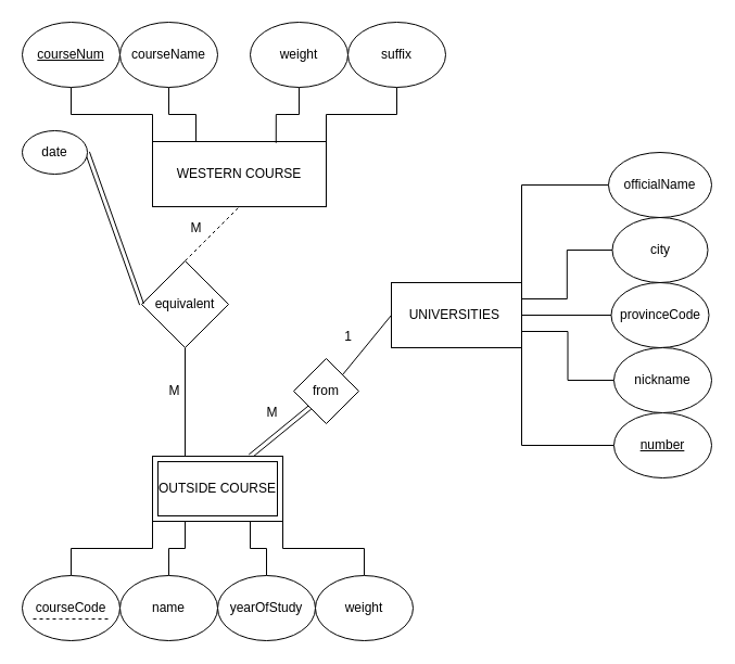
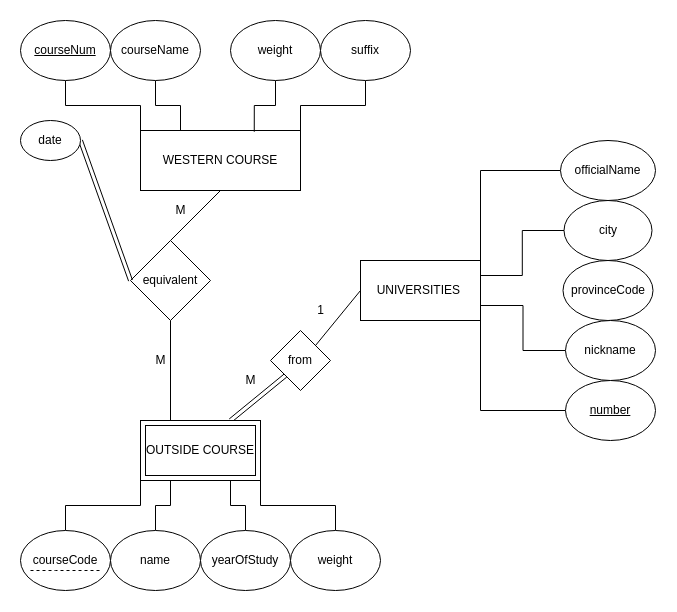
  <mxCell id="0" />
  <mxCell id="1" parent="0" />
  <mxCell id="2" value="" style="rounded=0;whiteSpace=wrap;html=1;" vertex="1" parent="1"><mxGeometry x="370" y="265" width="100" height="50" as="geometry" /></mxCell>
  <mxCell id="3" value="WESTERN COURSE" style="rounded=0;whiteSpace=wrap;html=1;" vertex="1" parent="1"><mxGeometry x="140" y="130" width="160" height="60" as="geometry" /></mxCell>
  <mxCell id="4" style="rounded=0;orthogonalLoop=1;jettySize=auto;html=1;exitX=0.75;exitY=0;exitDx=0;exitDy=0;entryX=0;entryY=1;entryDx=0;entryDy=0;endArrow=none;endFill=0;shape=link;" edge="1" parent="1" source="6" target="36"><mxGeometry relative="1" as="geometry" /></mxCell>
  <mxCell id="5" style="edgeStyle=none;rounded=0;orthogonalLoop=1;jettySize=auto;html=1;exitX=0.25;exitY=0;exitDx=0;exitDy=0;entryX=0.5;entryY=1;entryDx=0;entryDy=0;endArrow=none;endFill=0;" edge="1" parent="1" source="6" target="38"><mxGeometry relative="1" as="geometry" /></mxCell>
  <mxCell id="6" value="" style="rounded=0;whiteSpace=wrap;html=1;" vertex="1" parent="1"><mxGeometry x="140" y="420" width="120" height="60" as="geometry" /></mxCell>
  <mxCell id="7" value="UNIVERSITIES&amp;nbsp;" style="rounded=0;whiteSpace=wrap;html=1;" vertex="1" parent="1"><mxGeometry x="360" y="260" width="120" height="60" as="geometry" /></mxCell>
  <mxCell id="8" style="edgeStyle=orthogonalEdgeStyle;rounded=0;orthogonalLoop=1;jettySize=auto;html=1;exitX=0.5;exitY=1;exitDx=0;exitDy=0;entryX=0;entryY=0;entryDx=0;entryDy=0;endArrow=none;endFill=0;" edge="1" parent="1" source="9" target="3"><mxGeometry relative="1" as="geometry" /></mxCell>
  <mxCell id="9" value="&lt;u&gt;courseNum&lt;/u&gt;" style="ellipse;whiteSpace=wrap;html=1;" vertex="1" parent="1"><mxGeometry x="20" y="20" width="90" height="60" as="geometry" /></mxCell>
  <mxCell id="10" style="edgeStyle=orthogonalEdgeStyle;rounded=0;orthogonalLoop=1;jettySize=auto;html=1;exitX=0.5;exitY=1;exitDx=0;exitDy=0;endArrow=none;endFill=0;entryX=0.25;entryY=0;entryDx=0;entryDy=0;" edge="1" parent="1" source="11" target="3"><mxGeometry relative="1" as="geometry"><mxPoint x="190" y="140" as="targetPoint" /></mxGeometry></mxCell>
  <mxCell id="11" value="courseName" style="ellipse;whiteSpace=wrap;html=1;" vertex="1" parent="1"><mxGeometry x="110" y="20" width="90" height="60" as="geometry" /></mxCell>
  <mxCell id="12" style="edgeStyle=orthogonalEdgeStyle;rounded=0;orthogonalLoop=1;jettySize=auto;html=1;exitX=0.5;exitY=1;exitDx=0;exitDy=0;endArrow=none;endFill=0;entryX=0.711;entryY=0.021;entryDx=0;entryDy=0;entryPerimeter=0;" edge="1" parent="1" source="13" target="3"><mxGeometry relative="1" as="geometry"><mxPoint x="220" y="130" as="targetPoint" /></mxGeometry></mxCell>
  <mxCell id="13" value="weight" style="ellipse;whiteSpace=wrap;html=1;" vertex="1" parent="1"><mxGeometry x="230" y="20" width="90" height="60" as="geometry" /></mxCell>
  <mxCell id="14" style="edgeStyle=orthogonalEdgeStyle;rounded=0;orthogonalLoop=1;jettySize=auto;html=1;exitX=0.5;exitY=1;exitDx=0;exitDy=0;entryX=1;entryY=0;entryDx=0;entryDy=0;endArrow=none;endFill=0;" edge="1" parent="1" source="15" target="3"><mxGeometry relative="1" as="geometry" /></mxCell>
  <mxCell id="15" value="suffix" style="ellipse;whiteSpace=wrap;html=1;" vertex="1" parent="1"><mxGeometry x="320" y="20" width="90" height="60" as="geometry" /></mxCell>
  <mxCell id="16" style="edgeStyle=orthogonalEdgeStyle;rounded=0;orthogonalLoop=1;jettySize=auto;html=1;exitX=0;exitY=0.5;exitDx=0;exitDy=0;entryX=1;entryY=0;entryDx=0;entryDy=0;endArrow=none;endFill=0;" edge="1" parent="1" source="17" target="7"><mxGeometry relative="1" as="geometry" /></mxCell>
  <mxCell id="17" value="officialName" style="ellipse;whiteSpace=wrap;html=1;" vertex="1" parent="1"><mxGeometry x="560" y="140" width="95" height="60" as="geometry" /></mxCell>
  <mxCell id="18" style="edgeStyle=orthogonalEdgeStyle;rounded=0;orthogonalLoop=1;jettySize=auto;html=1;exitX=0;exitY=0.5;exitDx=0;exitDy=0;entryX=1;entryY=0.25;entryDx=0;entryDy=0;endArrow=none;endFill=0;" edge="1" parent="1" source="19" target="7"><mxGeometry relative="1" as="geometry" /></mxCell>
  <mxCell id="19" value="city" style="ellipse;whiteSpace=wrap;html=1;" vertex="1" parent="1"><mxGeometry x="563.5" y="200" width="88" height="60" as="geometry" /></mxCell>
- <mxCell id="20" style="edgeStyle=orthogonalEdgeStyle;rounded=0;orthogonalLoop=1;jettySize=auto;html=1;exitX=0;exitY=0.5;exitDx=0;exitDy=0;endArrow=none;endFill=0;" edge="1" parent="1" source="21" target="7"><mxGeometry relative="1" as="geometry" /></mxCell>
  <mxCell id="21" value="provinceCode" style="ellipse;whiteSpace=wrap;html=1;" vertex="1" parent="1"><mxGeometry x="562.5" y="260" width="90" height="60" as="geometry" /></mxCell>
  <mxCell id="22" style="edgeStyle=orthogonalEdgeStyle;rounded=0;orthogonalLoop=1;jettySize=auto;html=1;exitX=0;exitY=0.5;exitDx=0;exitDy=0;entryX=1;entryY=0.75;entryDx=0;entryDy=0;endArrow=none;endFill=0;" edge="1" parent="1" source="23" target="7"><mxGeometry relative="1" as="geometry" /></mxCell>
  <mxCell id="23" value="nickname" style="ellipse;whiteSpace=wrap;html=1;" vertex="1" parent="1"><mxGeometry x="565" y="320" width="90" height="60" as="geometry" /></mxCell>
  <mxCell id="24" style="edgeStyle=orthogonalEdgeStyle;rounded=0;orthogonalLoop=1;jettySize=auto;html=1;exitX=0;exitY=0.5;exitDx=0;exitDy=0;entryX=1;entryY=1;entryDx=0;entryDy=0;endArrow=none;endFill=0;" edge="1" parent="1" source="25" target="7"><mxGeometry relative="1" as="geometry" /></mxCell>
  <mxCell id="25" value="&lt;u&gt;number&lt;/u&gt;" style="ellipse;whiteSpace=wrap;html=1;" vertex="1" parent="1"><mxGeometry x="565" y="380" width="90" height="60" as="geometry" /></mxCell>
  <mxCell id="26" style="edgeStyle=orthogonalEdgeStyle;rounded=0;orthogonalLoop=1;jettySize=auto;html=1;exitX=0.5;exitY=0;exitDx=0;exitDy=0;entryX=0.25;entryY=1;entryDx=0;entryDy=0;endArrow=none;endFill=0;" edge="1" parent="1" source="27" target="6"><mxGeometry relative="1" as="geometry" /></mxCell>
  <mxCell id="27" value="name" style="ellipse;whiteSpace=wrap;html=1;" vertex="1" parent="1"><mxGeometry x="110" y="530" width="90" height="60" as="geometry" /></mxCell>
  <mxCell id="28" style="edgeStyle=orthogonalEdgeStyle;rounded=0;orthogonalLoop=1;jettySize=auto;html=1;exitX=0.5;exitY=0;exitDx=0;exitDy=0;entryX=0.75;entryY=1;entryDx=0;entryDy=0;endArrow=none;endFill=0;" edge="1" parent="1" source="29" target="6"><mxGeometry relative="1" as="geometry" /></mxCell>
  <mxCell id="29" value="yearOfStudy" style="ellipse;whiteSpace=wrap;html=1;" vertex="1" parent="1"><mxGeometry x="200" y="530" width="90" height="60" as="geometry" /></mxCell>
  <mxCell id="30" style="edgeStyle=orthogonalEdgeStyle;rounded=0;orthogonalLoop=1;jettySize=auto;html=1;exitX=0.5;exitY=0;exitDx=0;exitDy=0;entryX=1;entryY=1;entryDx=0;entryDy=0;endArrow=none;endFill=0;" edge="1" parent="1" source="31" target="6"><mxGeometry relative="1" as="geometry" /></mxCell>
  <mxCell id="31" value="weight" style="ellipse;whiteSpace=wrap;html=1;" vertex="1" parent="1"><mxGeometry x="290" y="530" width="90" height="60" as="geometry" /></mxCell>
  <mxCell id="32" style="edgeStyle=orthogonalEdgeStyle;rounded=0;orthogonalLoop=1;jettySize=auto;html=1;exitX=0.5;exitY=1;exitDx=0;exitDy=0;entryX=0;entryY=1;entryDx=0;entryDy=0;endArrow=none;endFill=0;" edge="1" parent="1" source="33" target="6"><mxGeometry relative="1" as="geometry" /></mxCell>
  <mxCell id="33" value="courseCode" style="ellipse;whiteSpace=wrap;html=1;direction=west;" vertex="1" parent="1"><mxGeometry x="20" y="530" width="90" height="60" as="geometry" /></mxCell>
  <mxCell id="34" value="" style="endArrow=none;dashed=1;html=1;" edge="1" parent="1"><mxGeometry width="50" height="50" relative="1" as="geometry"><mxPoint x="30" y="570" as="sourcePoint" /><mxPoint x="100" y="570" as="targetPoint" /><Array as="points"><mxPoint x="65" y="570" /></Array></mxGeometry></mxCell>
  <mxCell id="35" style="edgeStyle=none;rounded=0;orthogonalLoop=1;jettySize=auto;html=1;exitX=1;exitY=0;exitDx=0;exitDy=0;entryX=0;entryY=0.5;entryDx=0;entryDy=0;endArrow=none;endFill=0;" edge="1" parent="1" source="36" target="7"><mxGeometry relative="1" as="geometry" /></mxCell>
  <mxCell id="36" value="from" style="rhombus;whiteSpace=wrap;html=1;" vertex="1" parent="1"><mxGeometry x="270" y="330" width="60" height="60" as="geometry" /></mxCell>
- <mxCell id="37" style="edgeStyle=none;rounded=0;orthogonalLoop=1;jettySize=auto;html=1;exitX=0.5;exitY=0;exitDx=0;exitDy=0;entryX=0.5;entryY=1;entryDx=0;entryDy=0;endArrow=none;endFill=0;dashed=1;" edge="1" parent="1" source="38" target="3"><mxGeometry relative="1" as="geometry" /></mxCell>
+ <mxCell id="37" style="edgeStyle=none;rounded=0;orthogonalLoop=1;jettySize=auto;html=1;exitX=0.5;exitY=0;exitDx=0;exitDy=0;entryX=0.5;entryY=1;entryDx=0;entryDy=0;endArrow=none;endFill=0;" edge="1" parent="1" source="38" target="3"><mxGeometry relative="1" as="geometry" /></mxCell>
  <mxCell id="38" value="equivalent" style="rhombus;whiteSpace=wrap;html=1;" vertex="1" parent="1"><mxGeometry x="130" y="240" width="80" height="80" as="geometry" /></mxCell>
  <mxCell id="39" value="M" style="text;html=1;align=center;verticalAlign=middle;resizable=0;points=[];autosize=1;" vertex="1" parent="1"><mxGeometry x="235" y="370" width="30" height="20" as="geometry" /></mxCell>
  <mxCell id="40" value="1" style="text;html=1;align=center;verticalAlign=middle;resizable=0;points=[];autosize=1;" vertex="1" parent="1"><mxGeometry x="310" y="300" width="20" height="20" as="geometry" /></mxCell>
  <mxCell id="41" style="edgeStyle=none;shape=link;rounded=0;orthogonalLoop=1;jettySize=auto;html=1;exitX=1;exitY=0.5;exitDx=0;exitDy=0;entryX=0;entryY=0.5;entryDx=0;entryDy=0;endArrow=none;endFill=0;" edge="1" parent="1" source="42" target="38"><mxGeometry relative="1" as="geometry" /></mxCell>
  <mxCell id="42" value="date" style="ellipse;whiteSpace=wrap;html=1;" vertex="1" parent="1"><mxGeometry x="20" y="120" width="60" height="40" as="geometry" /></mxCell>
  <mxCell id="43" value="M" style="text;html=1;align=center;verticalAlign=middle;resizable=0;points=[];autosize=1;" vertex="1" parent="1"><mxGeometry x="145" y="350" width="30" height="20" as="geometry" /></mxCell>
  <mxCell id="44" value="M" style="text;html=1;align=center;verticalAlign=middle;resizable=0;points=[];autosize=1;" vertex="1" parent="1"><mxGeometry x="165" y="200" width="30" height="20" as="geometry" /></mxCell>
  <mxCell id="45" value="&lt;span&gt;OUTSIDE COURSE&lt;/span&gt;" style="rounded=0;whiteSpace=wrap;html=1;" vertex="1" parent="1"><mxGeometry x="145" y="425" width="110" height="50" as="geometry" /></mxCell>
